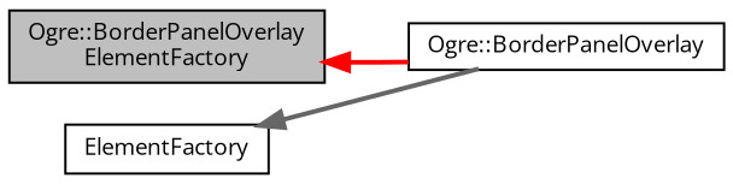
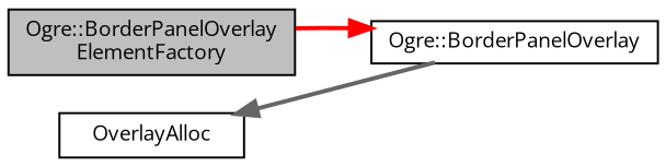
  digraph {
    fontname="Open Sans"
    rankdir=LR
    node [color=black fontname="Open Sans" fontsize=10 shape=record]
    edge [dir=back fontname="Open Sans" fontsize=10 labelfontname=Helvetica labelfontsize=10 style=bold]
    n1 [fillcolor=grey75 fontcolor=black height=0.2 label="Ogre::BorderPanelOverlay\lElementFactory" style=filled width=0.4]
    n2 [height=0.2 label="Ogre::BorderPanelOverlay" width=0.4]
-   n3 [height=0.2 label=ElementFactory width=0.4]
-   n1 -> n2 [color=red]
+   n3 [height=0.2 label=OverlayAlloc width=0.4]
+   n2 -> n1 [color=red]
    n3 -> n2 [color=gray40]
  }
